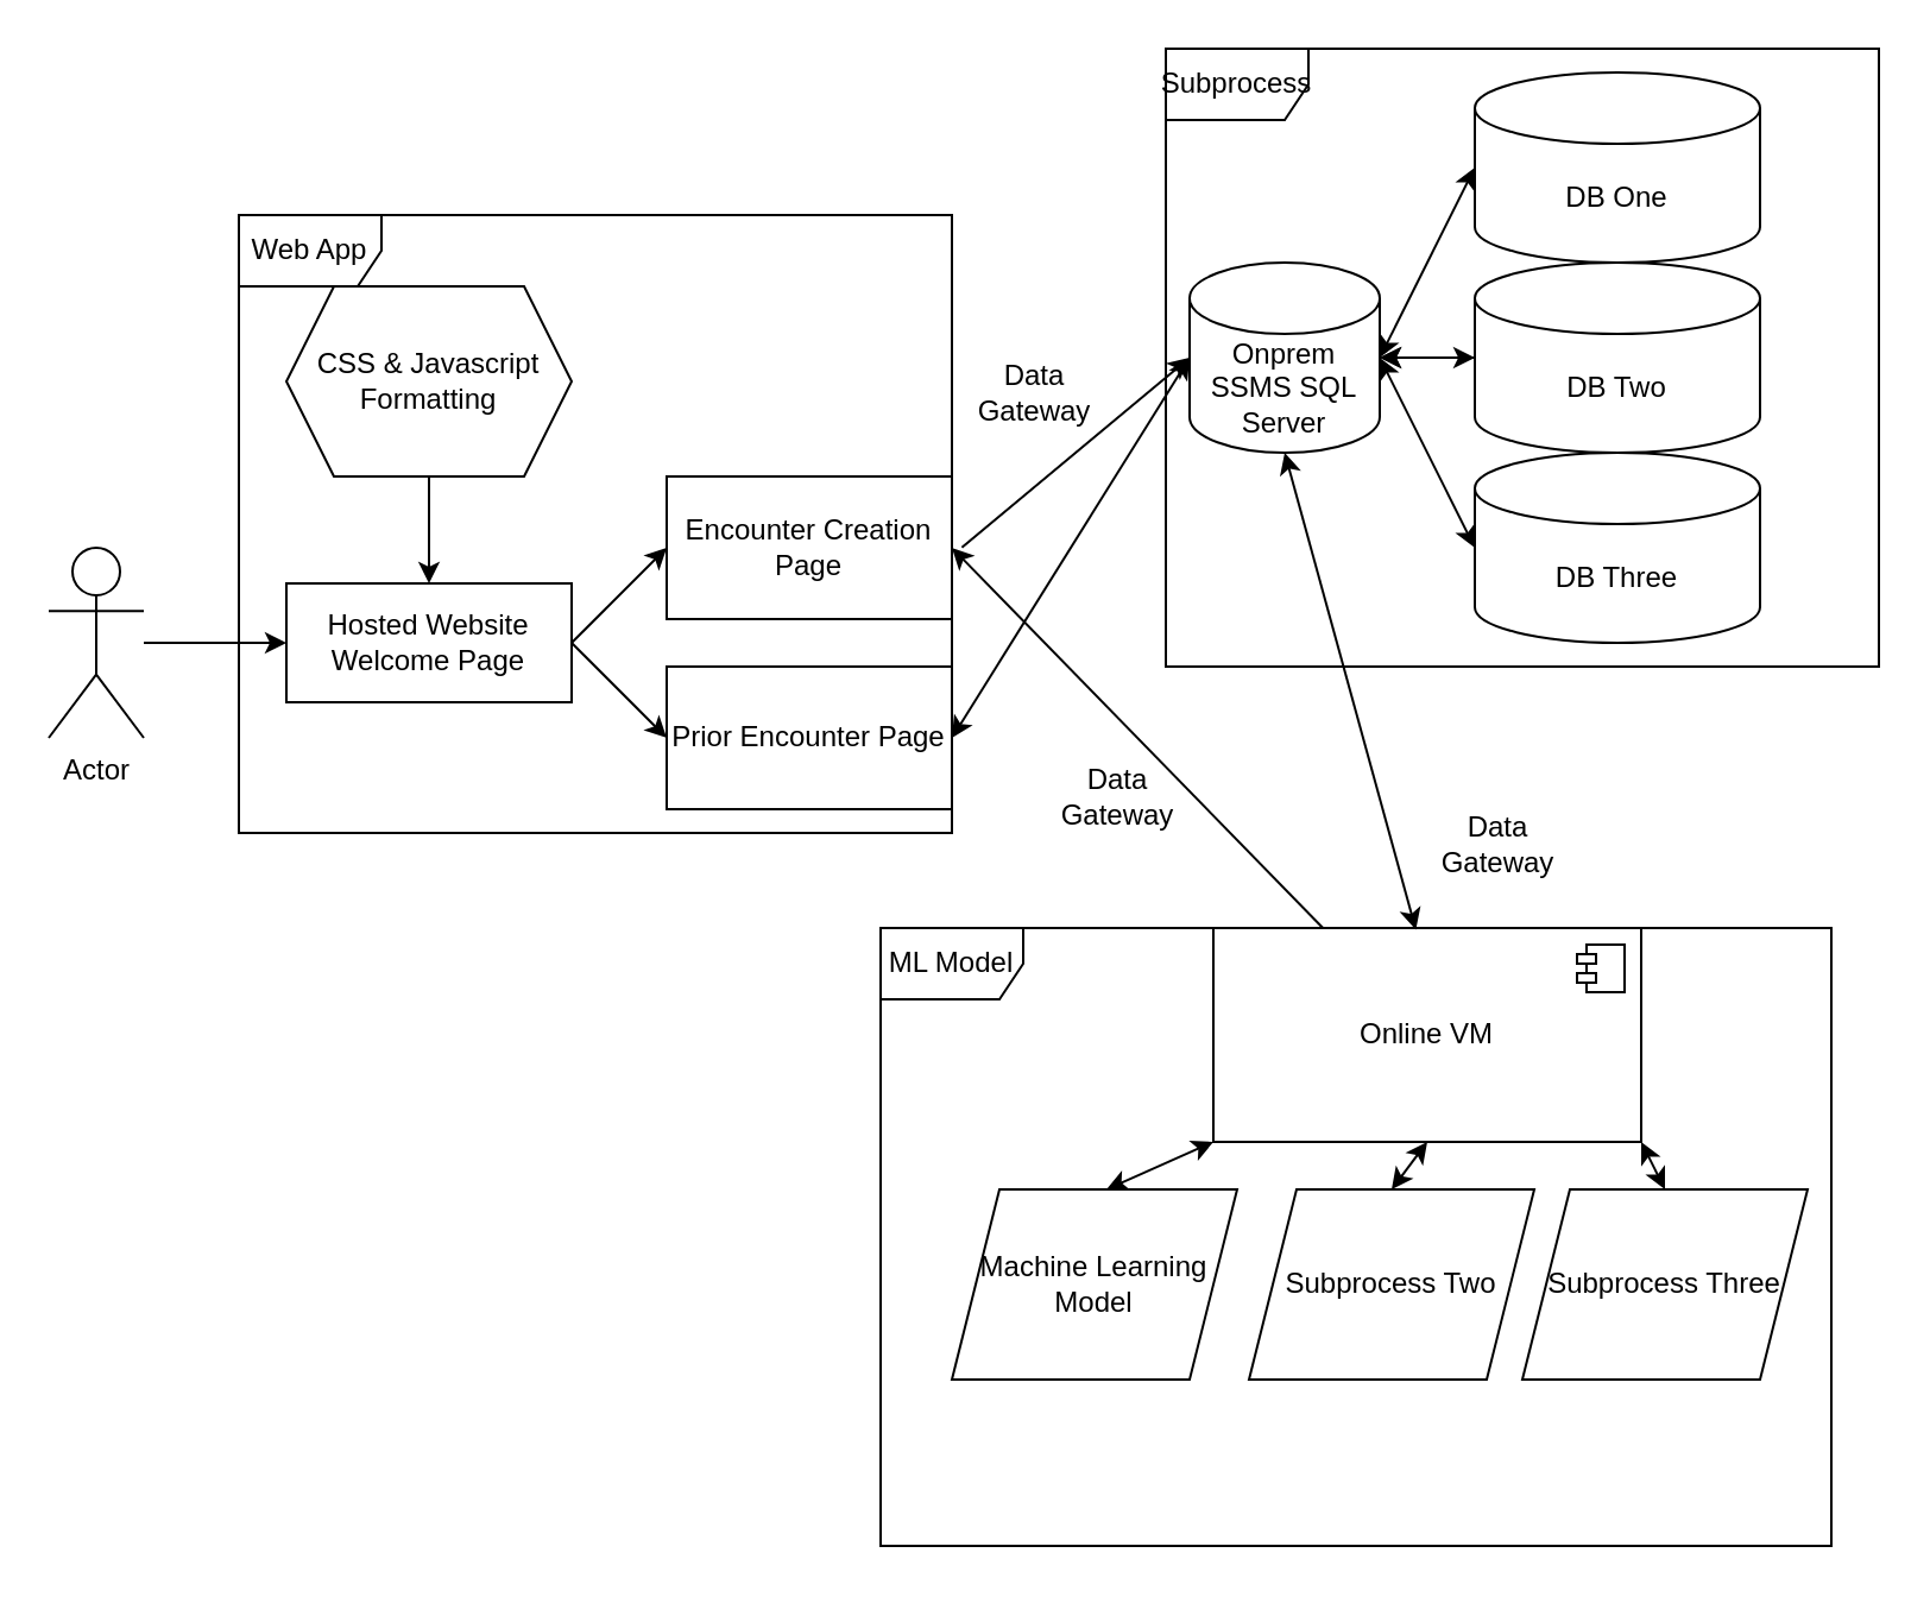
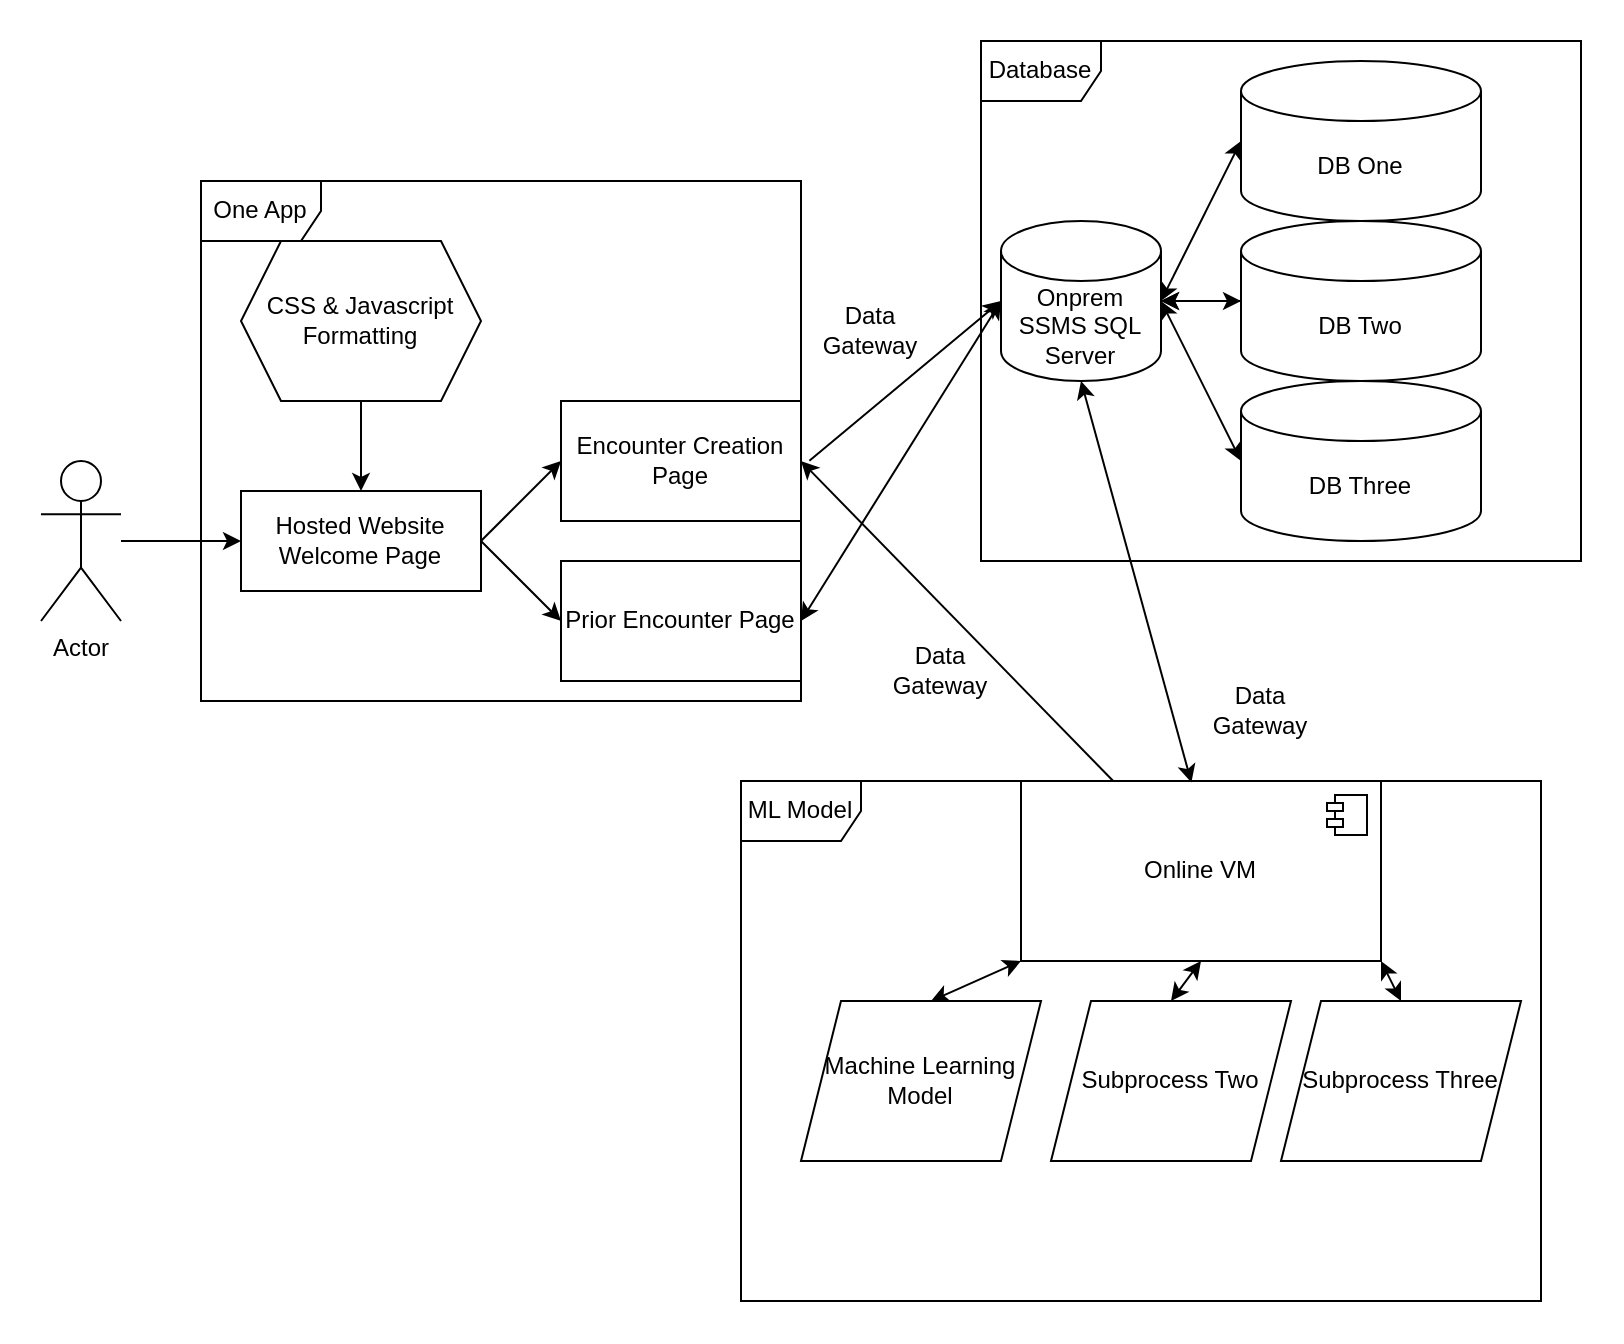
  <mxCell id="0" />
  <mxCell id="1" parent="0" />
  <mxCell id="2" value="Actor" style="shape=umlActor;verticalLabelPosition=bottom;verticalAlign=top;html=1;outlineConnect=0;" vertex="1" parent="1"><mxGeometry x="20" y="230" width="40" height="80" as="geometry" /></mxCell>
  <mxCell id="3" value="Hosted Website&lt;div&gt;Welcome Page&lt;/div&gt;" style="html=1;whiteSpace=wrap;" vertex="1" parent="1"><mxGeometry x="120" y="245" width="120" height="50" as="geometry" /></mxCell>
  <mxCell id="4" value="CSS &amp;amp; Javascript&lt;div&gt;Formatting&lt;/div&gt;" style="shape=hexagon;perimeter=hexagonPerimeter2;whiteSpace=wrap;html=1;fixedSize=1;" vertex="1" parent="1"><mxGeometry x="120" y="120" width="120" height="80" as="geometry" /></mxCell>
  <mxCell id="5" value="" style="endArrow=classic;html=1;rounded=0;entryX=0.5;entryY=0;entryDx=0;entryDy=0;" edge="1" parent="1" target="3"><mxGeometry width="50" height="50" relative="1" as="geometry"><mxPoint x="180" y="200" as="sourcePoint" /><mxPoint x="230" y="150" as="targetPoint" /></mxGeometry></mxCell>
  <mxCell id="6" value="" style="endArrow=classic;html=1;rounded=0;entryX=0;entryY=0.5;entryDx=0;entryDy=0;" edge="1" parent="1" target="3"><mxGeometry width="50" height="50" relative="1" as="geometry"><mxPoint x="60" y="270" as="sourcePoint" /><mxPoint x="110" y="220" as="targetPoint" /></mxGeometry></mxCell>
  <mxCell id="7" value="" style="endArrow=classic;html=1;rounded=0;" edge="1" parent="1"><mxGeometry width="50" height="50" relative="1" as="geometry"><mxPoint x="240" y="270" as="sourcePoint" /><mxPoint x="280" y="230" as="targetPoint" /></mxGeometry></mxCell>
  <mxCell id="8" value="" style="endArrow=classic;html=1;rounded=0;" edge="1" parent="1"><mxGeometry width="50" height="50" relative="1" as="geometry"><mxPoint x="240" y="270" as="sourcePoint" /><mxPoint x="280" y="310" as="targetPoint" /></mxGeometry></mxCell>
  <mxCell id="9" value="Encounter Creation Page" style="html=1;whiteSpace=wrap;" vertex="1" parent="1"><mxGeometry x="280" y="200" width="120" height="60" as="geometry" /></mxCell>
  <mxCell id="10" value="Prior Encounter Page" style="html=1;whiteSpace=wrap;" vertex="1" parent="1"><mxGeometry x="280" y="280" width="120" height="60" as="geometry" /></mxCell>
  <mxCell id="11" value="" style="endArrow=classic;html=1;rounded=0;exitX=1.014;exitY=0.538;exitDx=0;exitDy=0;exitPerimeter=0;" edge="1" parent="1" source="31"><mxGeometry width="50" height="50" relative="1" as="geometry"><mxPoint x="420" y="230" as="sourcePoint" /><mxPoint x="500" y="150" as="targetPoint" /></mxGeometry></mxCell>
  <mxCell id="12" value="Onprem SSMS SQL Server" style="shape=cylinder3;whiteSpace=wrap;html=1;boundedLbl=1;backgroundOutline=1;size=15;" vertex="1" parent="1"><mxGeometry x="500" y="110" width="80" height="80" as="geometry" /></mxCell>
  <mxCell id="13" value="DB One" style="shape=cylinder3;whiteSpace=wrap;html=1;boundedLbl=1;backgroundOutline=1;size=15;" vertex="1" parent="1"><mxGeometry x="620" y="30" width="120" height="80" as="geometry" /></mxCell>
  <mxCell id="14" value="" style="edgeStyle=orthogonalEdgeStyle;rounded=0;orthogonalLoop=1;jettySize=auto;html=1;" edge="1" parent="1" source="15" target="12"><mxGeometry relative="1" as="geometry" /></mxCell>
  <mxCell id="15" value="DB Two" style="shape=cylinder3;whiteSpace=wrap;html=1;boundedLbl=1;backgroundOutline=1;size=15;" vertex="1" parent="1"><mxGeometry x="620" y="110" width="120" height="80" as="geometry" /></mxCell>
  <mxCell id="16" value="DB Three" style="shape=cylinder3;whiteSpace=wrap;html=1;boundedLbl=1;backgroundOutline=1;size=15;" vertex="1" parent="1"><mxGeometry x="620" y="190" width="120" height="80" as="geometry" /></mxCell>
  <mxCell id="17" value="" style="endArrow=classic;startArrow=classic;html=1;rounded=0;entryX=0;entryY=0.5;entryDx=0;entryDy=0;entryPerimeter=0;" edge="1" parent="1" target="13"><mxGeometry width="50" height="50" relative="1" as="geometry"><mxPoint x="580" y="150" as="sourcePoint" /><mxPoint x="630" y="100" as="targetPoint" /></mxGeometry></mxCell>
  <mxCell id="18" value="" style="endArrow=classic;startArrow=classic;html=1;rounded=0;entryX=0;entryY=0.5;entryDx=0;entryDy=0;entryPerimeter=0;" edge="1" parent="1" target="15"><mxGeometry width="50" height="50" relative="1" as="geometry"><mxPoint x="580" y="150" as="sourcePoint" /><mxPoint x="600" y="170" as="targetPoint" /></mxGeometry></mxCell>
  <mxCell id="19" value="" style="endArrow=classic;startArrow=classic;html=1;rounded=0;entryX=0;entryY=0.5;entryDx=0;entryDy=0;entryPerimeter=0;exitX=1;exitY=0.5;exitDx=0;exitDy=0;exitPerimeter=0;" edge="1" parent="1" source="12" target="16"><mxGeometry width="50" height="50" relative="1" as="geometry"><mxPoint x="530" y="295" as="sourcePoint" /><mxPoint x="580" y="245" as="targetPoint" /></mxGeometry></mxCell>
  <mxCell id="20" value="Online VM" style="html=1;dropTarget=0;whiteSpace=wrap;" vertex="1" parent="1"><mxGeometry x="510" y="390" width="180" height="90" as="geometry" /></mxCell>
  <mxCell id="21" value="" style="shape=module;jettyWidth=8;jettyHeight=4;" vertex="1" parent="20"><mxGeometry x="1" width="20" height="20" relative="1" as="geometry"><mxPoint x="-27" y="7" as="offset" /></mxGeometry></mxCell>
  <mxCell id="22" value="" style="endArrow=classic;startArrow=classic;html=1;rounded=0;exitX=0.563;exitY=0.003;exitDx=0;exitDy=0;exitPerimeter=0;" edge="1" parent="1" source="33"><mxGeometry width="50" height="50" relative="1" as="geometry"><mxPoint x="540" y="360" as="sourcePoint" /><mxPoint x="540" y="190" as="targetPoint" /></mxGeometry></mxCell>
  <mxCell id="23" value="" style="endArrow=classic;startArrow=classic;html=1;rounded=0;exitX=1;exitY=0.5;exitDx=0;exitDy=0;entryX=0;entryY=0.5;entryDx=0;entryDy=0;entryPerimeter=0;" edge="1" parent="1" source="10" target="12"><mxGeometry width="50" height="50" relative="1" as="geometry"><mxPoint x="450" y="240" as="sourcePoint" /><mxPoint x="500" y="190" as="targetPoint" /></mxGeometry></mxCell>
  <mxCell id="24" value="Machine Learning Model" style="shape=parallelogram;perimeter=parallelogramPerimeter;whiteSpace=wrap;html=1;fixedSize=1;" vertex="1" parent="1"><mxGeometry x="400" y="500" width="120" height="80" as="geometry" /></mxCell>
  <mxCell id="25" value="Subprocess Two" style="shape=parallelogram;perimeter=parallelogramPerimeter;whiteSpace=wrap;html=1;fixedSize=1;" vertex="1" parent="1"><mxGeometry x="525" y="500" width="120" height="80" as="geometry" /></mxCell>
  <mxCell id="26" value="Subprocess Three" style="shape=parallelogram;perimeter=parallelogramPerimeter;whiteSpace=wrap;html=1;fixedSize=1;" vertex="1" parent="1"><mxGeometry x="640" y="500" width="120" height="80" as="geometry" /></mxCell>
  <mxCell id="27" value="" style="endArrow=classic;startArrow=classic;html=1;rounded=0;entryX=0;entryY=1;entryDx=0;entryDy=0;" edge="1" parent="1" target="20"><mxGeometry width="50" height="50" relative="1" as="geometry"><mxPoint x="465" y="500" as="sourcePoint" /><mxPoint x="515" y="450" as="targetPoint" /></mxGeometry></mxCell>
  <mxCell id="28" value="" style="endArrow=classic;startArrow=classic;html=1;rounded=0;entryX=0.5;entryY=1;entryDx=0;entryDy=0;exitX=0.5;exitY=0;exitDx=0;exitDy=0;" edge="1" parent="1" source="25" target="20"><mxGeometry width="50" height="50" relative="1" as="geometry"><mxPoint x="440" y="420" as="sourcePoint" /><mxPoint x="490" y="370" as="targetPoint" /></mxGeometry></mxCell>
  <mxCell id="29" value="" style="endArrow=classic;startArrow=classic;html=1;rounded=0;entryX=1;entryY=1;entryDx=0;entryDy=0;exitX=0.5;exitY=0;exitDx=0;exitDy=0;" edge="1" parent="1" source="26" target="20"><mxGeometry width="50" height="50" relative="1" as="geometry"><mxPoint x="440" y="420" as="sourcePoint" /><mxPoint x="490" y="370" as="targetPoint" /></mxGeometry></mxCell>
  <mxCell id="30" value="" style="endArrow=classic;html=1;rounded=0;entryX=1;entryY=0.5;entryDx=0;entryDy=0;" edge="1" parent="1" source="20" target="9"><mxGeometry width="50" height="50" relative="1" as="geometry"><mxPoint x="540" y="360" as="sourcePoint" /><mxPoint x="590" y="310" as="targetPoint" /></mxGeometry></mxCell>
- <mxCell id="31" value="Web App" style="shape=umlFrame;whiteSpace=wrap;html=1;pointerEvents=0;" vertex="1" parent="1"><mxGeometry x="100" y="90" width="300" height="260" as="geometry" /></mxCell>
- <mxCell id="32" value="Subprocess" style="shape=umlFrame;whiteSpace=wrap;html=1;pointerEvents=0;" vertex="1" parent="1"><mxGeometry x="490" y="20" width="300" height="260" as="geometry" /></mxCell>
+ <mxCell id="31" value="One App" style="shape=umlFrame;whiteSpace=wrap;html=1;pointerEvents=0;" vertex="1" parent="1"><mxGeometry x="100" y="90" width="300" height="260" as="geometry" /></mxCell>
+ <mxCell id="32" value="Database" style="shape=umlFrame;whiteSpace=wrap;html=1;pointerEvents=0;" vertex="1" parent="1"><mxGeometry x="490" y="20" width="300" height="260" as="geometry" /></mxCell>
  <mxCell id="33" value="ML Model" style="shape=umlFrame;whiteSpace=wrap;html=1;pointerEvents=0;" vertex="1" parent="1"><mxGeometry x="370" y="390" width="400" height="260" as="geometry" /></mxCell>
  <mxCell id="34" value="Data Gateway" style="text;html=1;align=center;verticalAlign=middle;whiteSpace=wrap;rounded=0;" vertex="1" parent="1"><mxGeometry x="405" y="150" width="60" height="30" as="geometry" /></mxCell>
  <mxCell id="35" value="Data Gateway" style="text;html=1;align=center;verticalAlign=middle;whiteSpace=wrap;rounded=0;" vertex="1" parent="1"><mxGeometry x="600" y="340" width="60" height="30" as="geometry" /></mxCell>
  <mxCell id="36" value="Data Gateway" style="text;html=1;align=center;verticalAlign=middle;whiteSpace=wrap;rounded=0;" vertex="1" parent="1"><mxGeometry x="440" y="320" width="60" height="30" as="geometry" /></mxCell>
